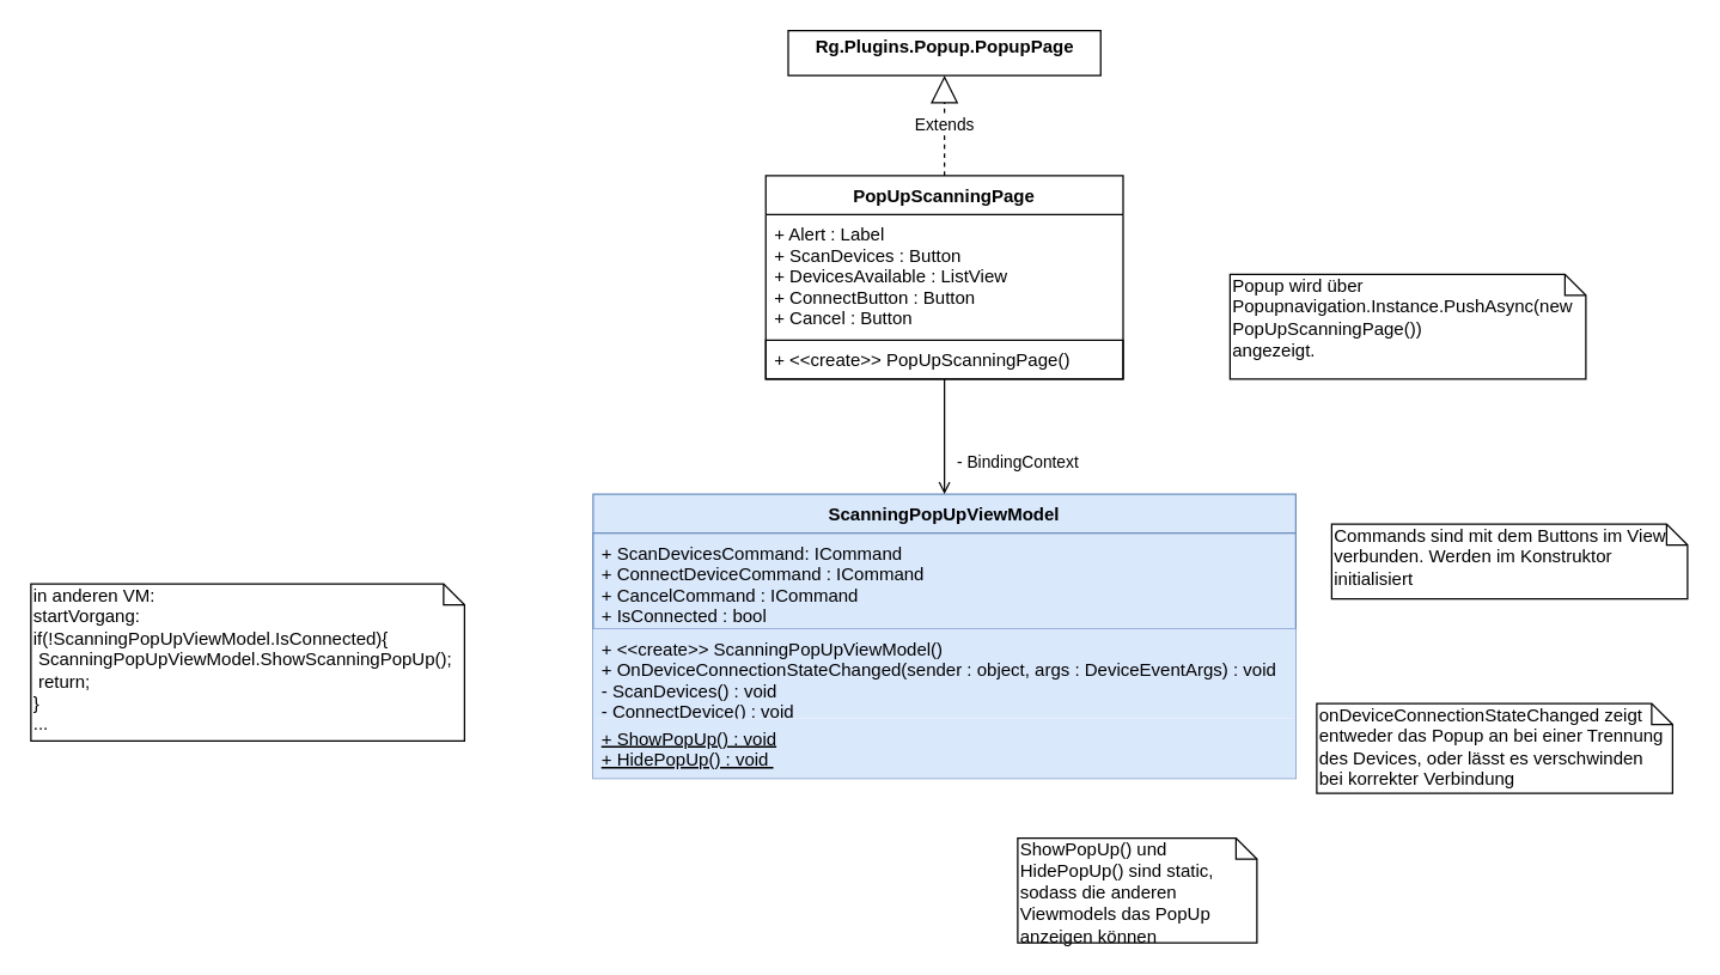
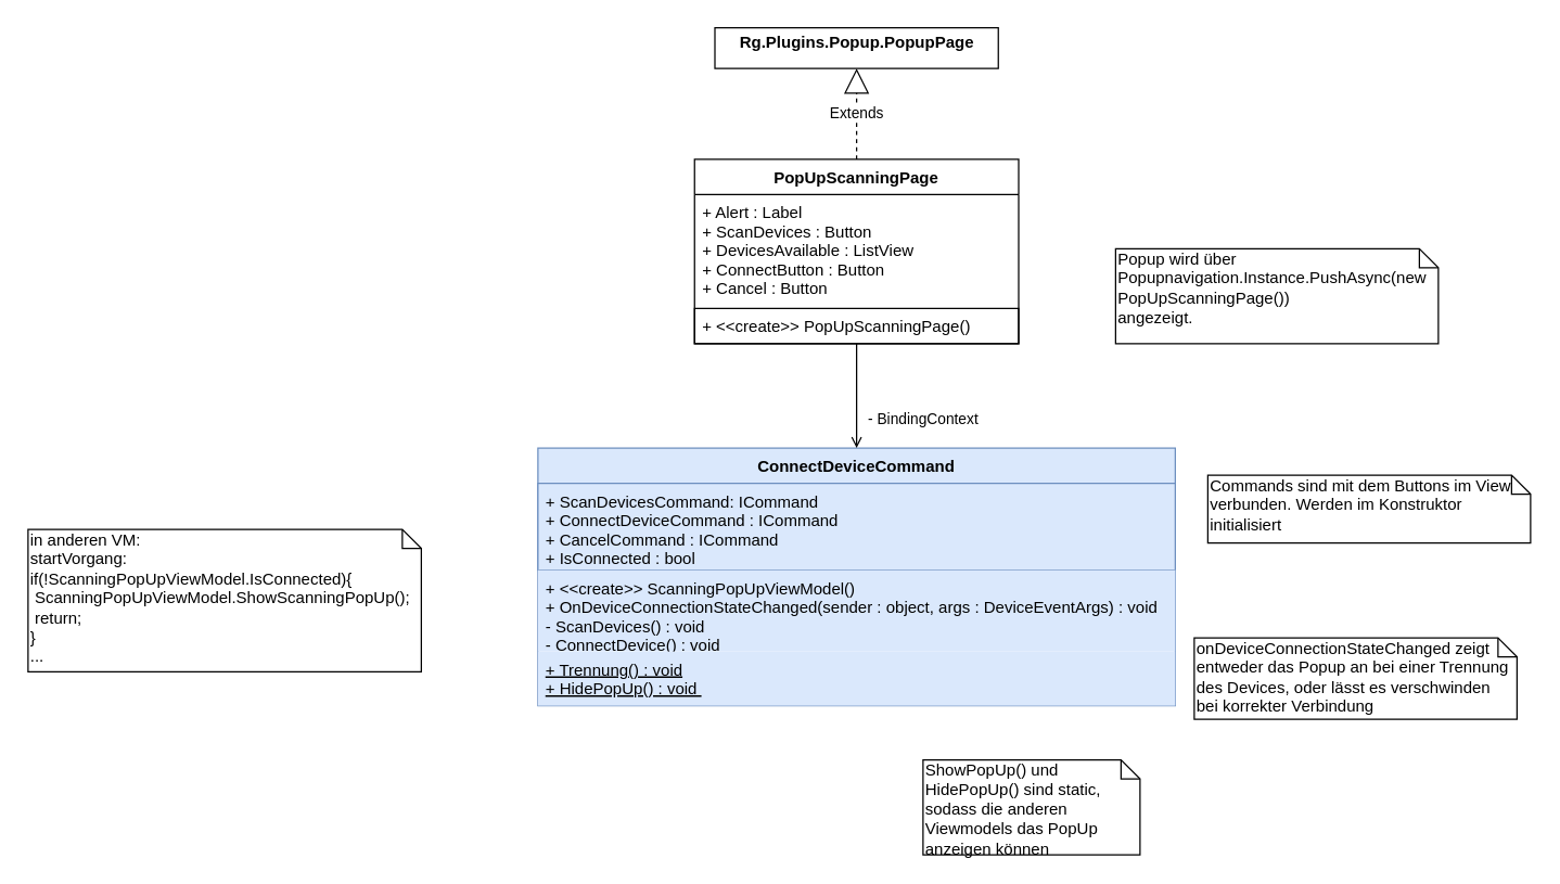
  <mxCell id="0" />
  <mxCell id="1" parent="0" />
- <mxCell id="2" value="ScanningPopUpViewModel" style="swimlane;fontStyle=1;align=center;verticalAlign=top;childLayout=stackLayout;horizontal=1;startSize=26;horizontalStack=0;resizeParent=1;resizeParentMax=0;resizeLast=0;collapsible=1;marginBottom=0;fillColor=#dae8fc;strokeColor=#6c8ebf;" parent="1" vertex="1"><mxGeometry x="396" y="330" width="470" height="190" as="geometry" /></mxCell>
+ <mxCell id="2" value="ConnectDeviceCommand" style="swimlane;fontStyle=1;align=center;verticalAlign=top;childLayout=stackLayout;horizontal=1;startSize=26;horizontalStack=0;resizeParent=1;resizeParentMax=0;resizeLast=0;collapsible=1;marginBottom=0;fillColor=#dae8fc;strokeColor=#6c8ebf;" parent="1" vertex="1"><mxGeometry x="396" y="330" width="470" height="190" as="geometry" /></mxCell>
  <mxCell id="3" value="+ ScanDevicesCommand: ICommand&#10;+ ConnectDeviceCommand : ICommand&#10;+ CancelCommand : ICommand&#10;+ IsConnected : bool" style="text;strokeColor=#6c8ebf;fillColor=#dae8fc;align=left;verticalAlign=top;spacingLeft=4;spacingRight=4;overflow=hidden;rotatable=0;points=[[0,0.5],[1,0.5]];portConstraint=eastwest;" parent="2" vertex="1"><mxGeometry y="26" width="470" height="64" as="geometry" /></mxCell>
  <mxCell id="4" value="" style="line;strokeWidth=1;fillColor=#dae8fc;align=left;verticalAlign=middle;spacingTop=-1;spacingLeft=3;spacingRight=3;rotatable=0;labelPosition=right;points=[];portConstraint=eastwest;strokeColor=#6c8ebf;" parent="2" vertex="1"><mxGeometry y="90" width="470" as="geometry" /></mxCell>
  <mxCell id="5" value="+ &lt;&lt;create&gt;&gt; ScanningPopUpViewModel()&#10;+ OnDeviceConnectionStateChanged(sender : object, args : DeviceEventArgs) : void&#10;- ScanDevices() : void&#10;- ConnectDevice() : void" style="text;align=left;verticalAlign=top;spacingLeft=4;spacingRight=4;overflow=hidden;rotatable=0;points=[[0,0.5],[1,0.5]];portConstraint=eastwest;fillColor=#dae8fc;strokeColor=none;fontStyle=0" parent="2" vertex="1"><mxGeometry y="90" width="470" height="60" as="geometry" /></mxCell>
- <mxCell id="6" value="+ ShowPopUp() : void&#10;+ HidePopUp() : void &#10;" style="text;align=left;verticalAlign=top;spacingLeft=4;spacingRight=4;overflow=hidden;rotatable=0;points=[[0,0.5],[1,0.5]];portConstraint=eastwest;fillColor=#dae8fc;strokeColor=none;fontStyle=4" vertex="1" parent="2"><mxGeometry y="150" width="470" height="40" as="geometry" /></mxCell>
+ <mxCell id="6" value="+ Trennung() : void&#10;+ HidePopUp() : void &#10;" style="text;align=left;verticalAlign=top;spacingLeft=4;spacingRight=4;overflow=hidden;rotatable=0;points=[[0,0.5],[1,0.5]];portConstraint=eastwest;fillColor=#dae8fc;strokeColor=none;fontStyle=4" vertex="1" parent="2"><mxGeometry y="150" width="470" height="40" as="geometry" /></mxCell>
  <mxCell id="7" value="- BindingContext" style="endArrow=open;html=1;entryX=0.5;entryY=0;entryDx=0;entryDy=0;exitX=0.5;exitY=1;exitDx=0;exitDy=0;" parent="1" source="8" target="2" edge="1"><mxGeometry x="0.46" y="49" width="50" height="50" relative="1" as="geometry"><mxPoint x="631" y="208" as="sourcePoint" /><mxPoint x="660" y="180" as="targetPoint" /><mxPoint as="offset" /></mxGeometry></mxCell>
  <mxCell id="8" value="PopUpScanningPage" style="swimlane;fontStyle=1;childLayout=stackLayout;horizontal=1;startSize=26;fillColor=none;horizontalStack=0;resizeParent=1;resizeParentMax=0;resizeLast=0;collapsible=1;marginBottom=0;" parent="1" vertex="1"><mxGeometry x="511.5" y="117" width="239" height="136" as="geometry" /></mxCell>
  <mxCell id="9" value="+ Alert : Label&#10;+ ScanDevices : Button&#10;+ DevicesAvailable : ListView&#10;+ ConnectButton : Button&#10;+ Cancel : Button" style="text;strokeColor=none;fillColor=none;align=left;verticalAlign=top;spacingLeft=4;spacingRight=4;overflow=hidden;rotatable=0;points=[[0,0.5],[1,0.5]];portConstraint=eastwest;" vertex="1" parent="8"><mxGeometry y="26" width="239" height="84" as="geometry" /></mxCell>
  <mxCell id="10" value="+ &lt;&lt;create&gt;&gt; PopUpScanningPage()" style="text;strokeColor=#000000;fillColor=none;align=left;verticalAlign=top;spacingLeft=4;spacingRight=4;overflow=hidden;rotatable=0;points=[[0,0.5],[1,0.5]];portConstraint=eastwest;" vertex="1" parent="8"><mxGeometry y="110" width="239" height="26" as="geometry" /></mxCell>
  <mxCell id="11" value="Extends" style="endArrow=block;endSize=16;endFill=0;html=1;exitX=0.5;exitY=0;exitDx=0;exitDy=0;entryX=0.5;entryY=1;entryDx=0;entryDy=0;dashed=1;" parent="1" source="8" target="12" edge="1"><mxGeometry width="160" relative="1" as="geometry"><mxPoint x="550" y="20" as="sourcePoint" /><mxPoint x="630" y="20" as="targetPoint" /></mxGeometry></mxCell>
  <mxCell id="12" value="&lt;p style=&quot;margin: 0px ; margin-top: 4px ; text-align: center&quot;&gt;&lt;b&gt;Rg.Plugins.Popup.PopupPage&lt;/b&gt;&lt;/p&gt;" style="verticalAlign=top;align=left;overflow=fill;fontSize=12;fontFamily=Helvetica;html=1;" parent="1" vertex="1"><mxGeometry x="526.5" y="20" width="209" height="30" as="geometry" /></mxCell>
  <mxCell id="13" value="Popup wird über Popupnavigation.Instance.PushAsync(new PopUpScanningPage())&lt;br&gt;angezeigt.&lt;br&gt;" style="shape=note;whiteSpace=wrap;html=1;size=14;verticalAlign=top;align=left;spacingTop=-6;" parent="1" vertex="1"><mxGeometry x="822" y="183" width="238" height="70" as="geometry" /></mxCell>
  <mxCell id="14" value="Commands sind mit dem Buttons im View verbunden. Werden im Konstruktor initialisiert" style="shape=note;whiteSpace=wrap;html=1;size=14;verticalAlign=top;align=left;spacingTop=-6;" parent="1" vertex="1"><mxGeometry x="890" y="350" width="238" height="50" as="geometry" /></mxCell>
  <mxCell id="15" value="onDeviceConnectionStateChanged zeigt entweder das Popup an bei einer Trennung des Devices, oder lässt es verschwinden bei korrekter Verbindung" style="shape=note;whiteSpace=wrap;html=1;size=14;verticalAlign=top;align=left;spacingTop=-6;" parent="1" vertex="1"><mxGeometry x="880" y="470" width="238" height="60" as="geometry" /></mxCell>
  <mxCell id="16" value="in anderen VM:&lt;br&gt;startVorgang:&lt;br&gt;if(!ScanningPopUpViewModel.IsConnected){&lt;br&gt;&amp;nbsp;ScanningPopUpViewModel.ShowScanningPopUp();&lt;br&gt;&amp;nbsp;return;&lt;br&gt;}&lt;br&gt;..." style="shape=note;whiteSpace=wrap;html=1;size=14;verticalAlign=top;align=left;spacingTop=-6;" parent="1" vertex="1"><mxGeometry x="20" y="390" width="290" height="105" as="geometry" /></mxCell>
  <mxCell id="17" value="ShowPopUp() und HidePopUp() sind static, sodass die anderen Viewmodels das PopUp anzeigen können" style="shape=note;whiteSpace=wrap;html=1;size=14;verticalAlign=top;align=left;spacingTop=-6;strokeColor=#000000;" vertex="1" parent="1"><mxGeometry x="680" y="560" width="160" height="70" as="geometry" /></mxCell>
